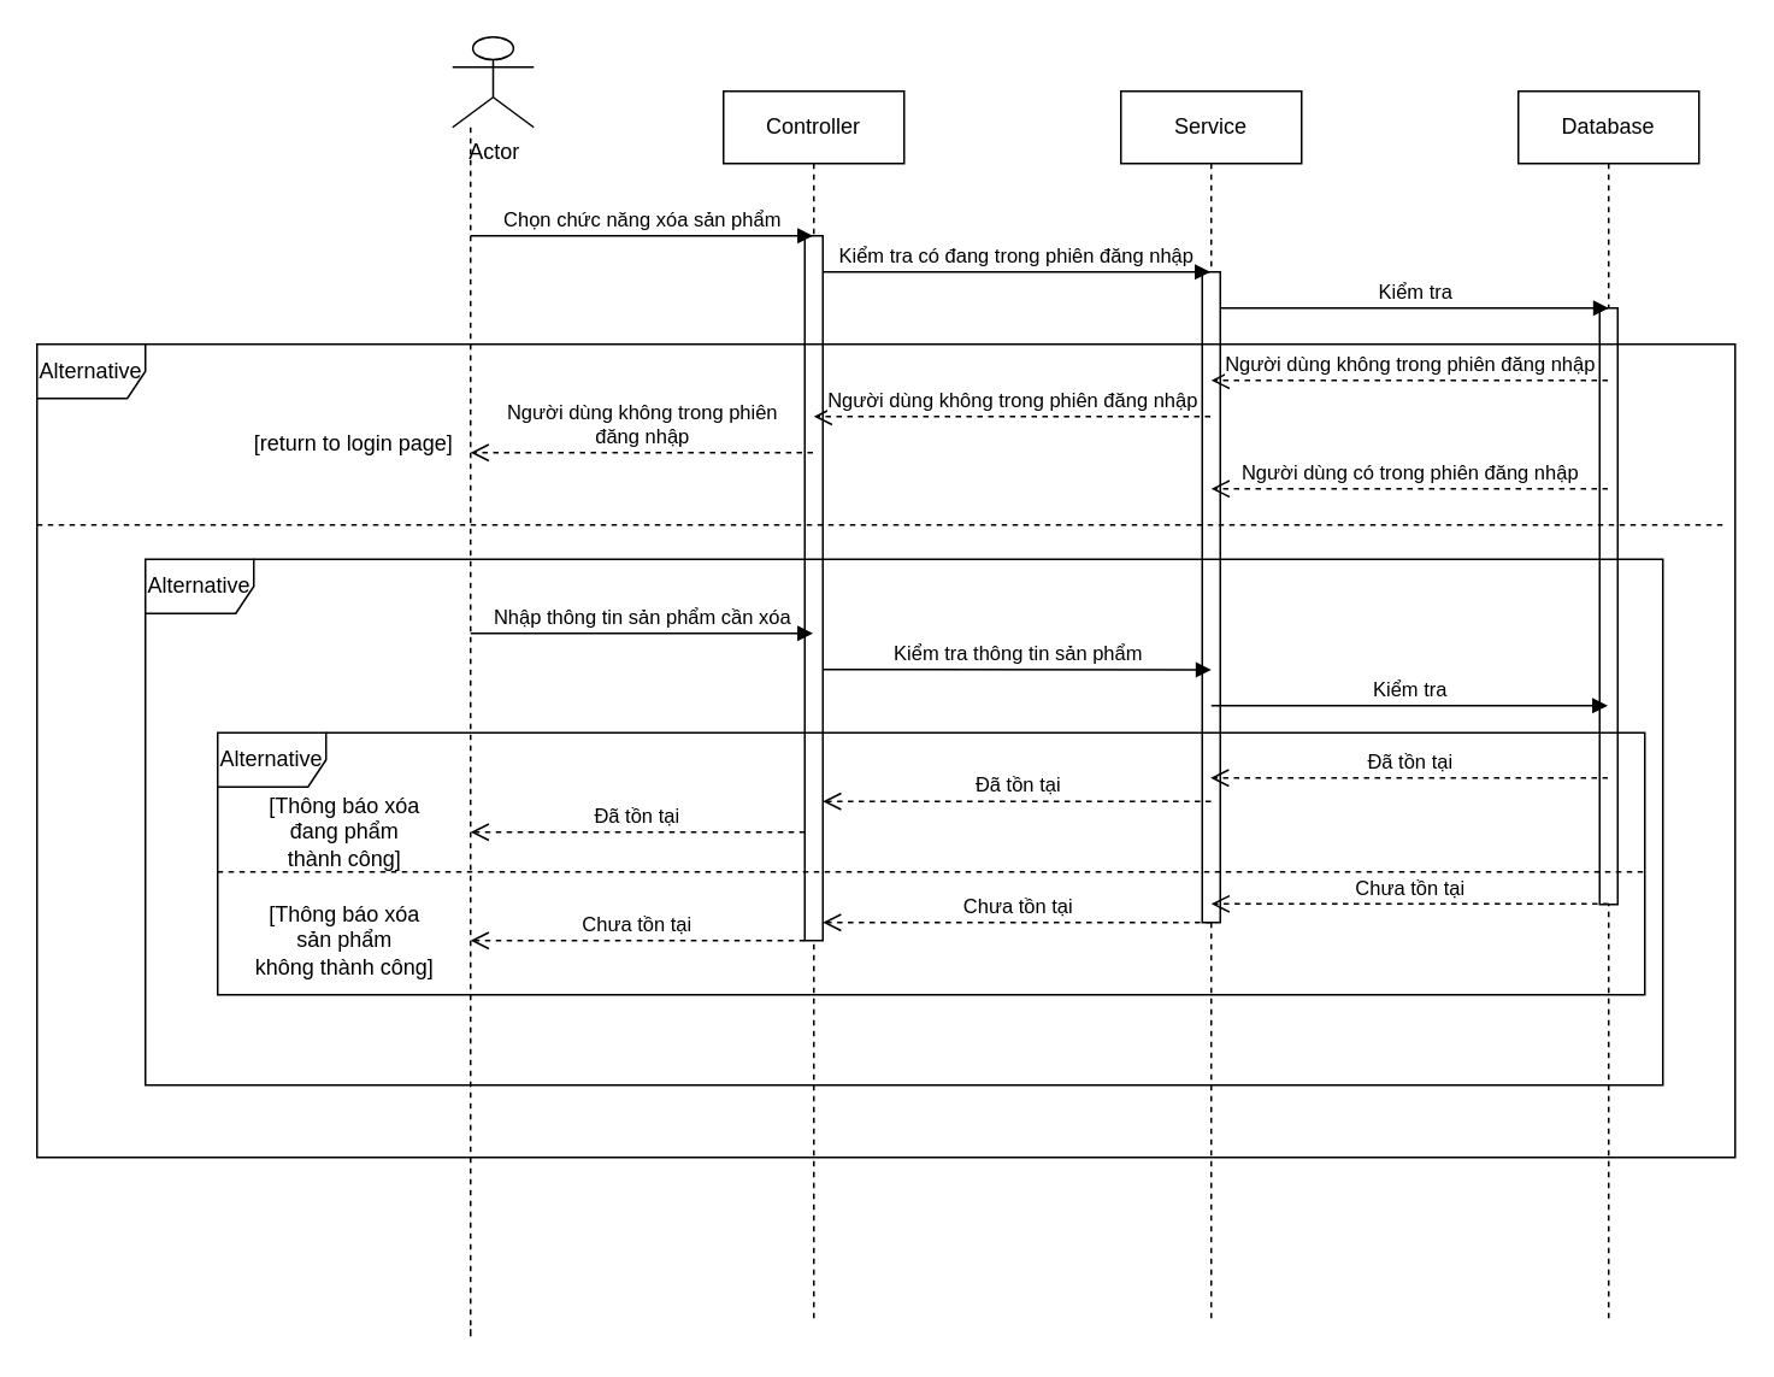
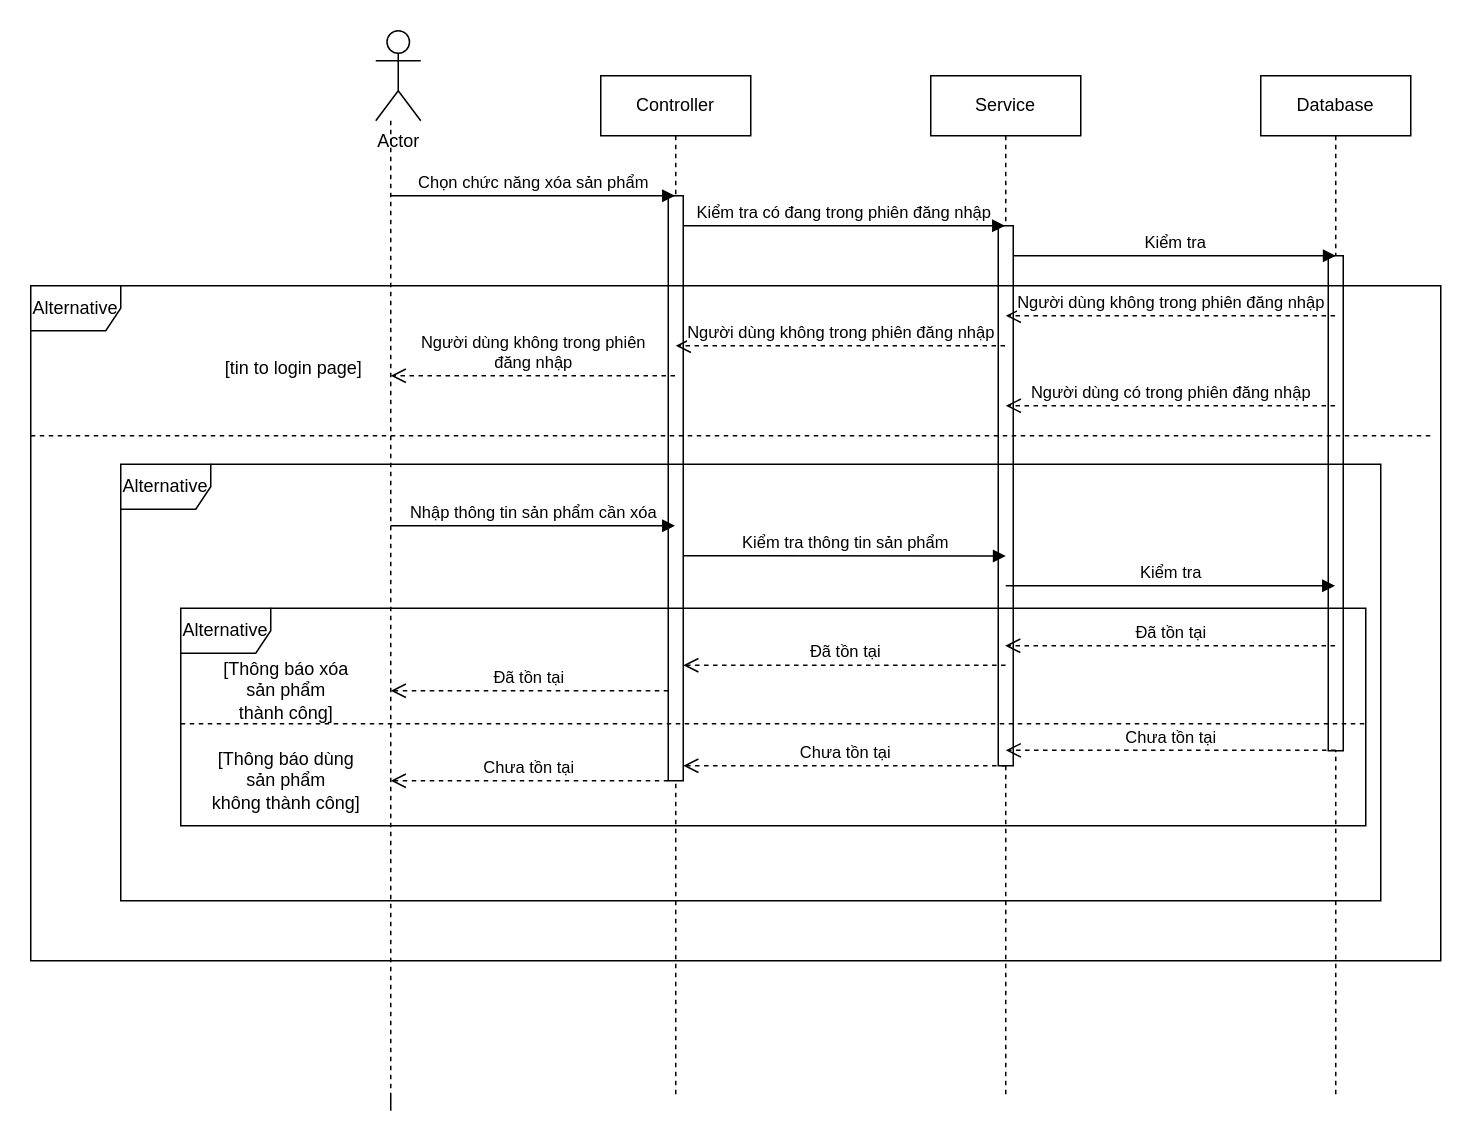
  <mxCell id="0" />
  <mxCell id="1" parent="0" />
  <mxCell id="2" value="Controller" style="shape=umlLifeline;perimeter=lifelinePerimeter;whiteSpace=wrap;html=1;container=1;dropTarget=0;collapsible=0;recursiveResize=0;outlineConnect=0;portConstraint=eastwest;newEdgeStyle={&quot;curved&quot;:0,&quot;rounded&quot;:0};" parent="1" vertex="1"><mxGeometry x="400" y="50" width="100" height="680" as="geometry" /></mxCell>
  <mxCell id="3" value="" style="html=1;points=[[0,0,0,0,5],[0,1,0,0,-5],[1,0,0,0,5],[1,1,0,0,-5]];perimeter=orthogonalPerimeter;outlineConnect=0;targetShapes=umlLifeline;portConstraint=eastwest;newEdgeStyle={&quot;curved&quot;:0,&quot;rounded&quot;:0};" parent="2" vertex="1"><mxGeometry x="45" y="80" width="10" height="390" as="geometry" /></mxCell>
  <mxCell id="4" style="edgeStyle=orthogonalEdgeStyle;rounded=0;orthogonalLoop=1;jettySize=auto;html=1;dashed=1;endArrow=none;startFill=0;" parent="1" source="5" edge="1"><mxGeometry relative="1" as="geometry"><mxPoint x="260" y="730" as="targetPoint" /><Array as="points"><mxPoint x="260" y="740" /><mxPoint x="260" y="740" /></Array></mxGeometry></mxCell>
- <mxCell id="5" value="Actor" style="shape=umlActor;verticalLabelPosition=bottom;verticalAlign=top;html=1;" parent="1" vertex="1"><mxGeometry x="250" y="20" width="45" height="50" as="geometry" /></mxCell>
+ <mxCell id="5" value="Actor" style="shape=umlActor;verticalLabelPosition=bottom;verticalAlign=top;html=1;" parent="1" vertex="1"><mxGeometry x="250" y="20" width="30" height="60" as="geometry" /></mxCell>
  <mxCell id="6" value="Service" style="shape=umlLifeline;perimeter=lifelinePerimeter;whiteSpace=wrap;html=1;container=1;dropTarget=0;collapsible=0;recursiveResize=0;outlineConnect=0;portConstraint=eastwest;newEdgeStyle={&quot;curved&quot;:0,&quot;rounded&quot;:0};" parent="1" vertex="1"><mxGeometry x="620" y="50" width="100" height="680" as="geometry" /></mxCell>
  <mxCell id="7" value="" style="html=1;points=[[0,0,0,0,5],[0,1,0,0,-5],[1,0,0,0,5],[1,1,0,0,-5]];perimeter=orthogonalPerimeter;outlineConnect=0;targetShapes=umlLifeline;portConstraint=eastwest;newEdgeStyle={&quot;curved&quot;:0,&quot;rounded&quot;:0};" parent="6" vertex="1"><mxGeometry x="45" y="100" width="10" height="360" as="geometry" /></mxCell>
  <mxCell id="8" value="Database" style="shape=umlLifeline;perimeter=lifelinePerimeter;whiteSpace=wrap;html=1;container=1;dropTarget=0;collapsible=0;recursiveResize=0;outlineConnect=0;portConstraint=eastwest;newEdgeStyle={&quot;curved&quot;:0,&quot;rounded&quot;:0};" parent="1" vertex="1"><mxGeometry x="840" y="50" width="100" height="680" as="geometry" /></mxCell>
  <mxCell id="9" value="" style="html=1;points=[[0,0,0,0,5],[0,1,0,0,-5],[1,0,0,0,5],[1,1,0,0,-5]];perimeter=orthogonalPerimeter;outlineConnect=0;targetShapes=umlLifeline;portConstraint=eastwest;newEdgeStyle={&quot;curved&quot;:0,&quot;rounded&quot;:0};" parent="8" vertex="1"><mxGeometry x="45" y="120" width="10" height="330" as="geometry" /></mxCell>
  <mxCell id="10" value="Chọn chức năng xóa sản phẩm" style="html=1;verticalAlign=bottom;endArrow=block;curved=0;rounded=0;" parent="1" edge="1"><mxGeometry width="80" relative="1" as="geometry"><mxPoint x="260" y="130" as="sourcePoint" /><mxPoint x="449.5" y="130" as="targetPoint" /><Array as="points"><mxPoint x="330" y="130" /></Array></mxGeometry></mxCell>
  <mxCell id="11" value="Kiểm tra có đang trong phiên đăng nhập" style="html=1;verticalAlign=bottom;endArrow=block;curved=0;rounded=0;" parent="1" source="3" target="6" edge="1"><mxGeometry width="80" relative="1" as="geometry"><mxPoint x="470" y="150" as="sourcePoint" /><mxPoint x="639.5" y="150" as="targetPoint" /><Array as="points"><mxPoint x="520" y="150" /></Array></mxGeometry></mxCell>
  <mxCell id="12" value="Kiểm tra" style="html=1;verticalAlign=bottom;endArrow=block;curved=0;rounded=0;" parent="1" source="7" edge="1"><mxGeometry width="80" relative="1" as="geometry"><mxPoint x="680" y="170" as="sourcePoint" /><mxPoint x="890" y="170" as="targetPoint" /><Array as="points"><mxPoint x="740" y="170" /></Array></mxGeometry></mxCell>
  <mxCell id="13" value="Người dùng không trong phiên đăng nhập" style="html=1;verticalAlign=bottom;endArrow=open;dashed=1;endSize=8;curved=0;rounded=0;" parent="1" edge="1"><mxGeometry relative="1" as="geometry"><mxPoint x="889.5" y="210" as="sourcePoint" /><mxPoint x="670" y="210" as="targetPoint" /></mxGeometry></mxCell>
  <mxCell id="14" value="Người dùng không trong phiên đăng nhập" style="html=1;verticalAlign=bottom;endArrow=open;dashed=1;endSize=8;curved=0;rounded=0;" parent="1" edge="1"><mxGeometry relative="1" as="geometry"><mxPoint x="669.5" y="230" as="sourcePoint" /><mxPoint x="450" y="230" as="targetPoint" /></mxGeometry></mxCell>
  <mxCell id="15" value="Người dùng không trong phiên&lt;div&gt;đăng nhập&lt;/div&gt;" style="html=1;verticalAlign=bottom;endArrow=open;dashed=1;endSize=8;curved=0;rounded=0;" parent="1" edge="1"><mxGeometry relative="1" as="geometry"><mxPoint x="449.5" y="250" as="sourcePoint" /><mxPoint x="260" y="250" as="targetPoint" /></mxGeometry></mxCell>
  <mxCell id="16" value="Alternative" style="shape=umlFrame;whiteSpace=wrap;html=1;pointerEvents=0;" parent="1" vertex="1"><mxGeometry x="20" y="190" width="940" height="450" as="geometry" /></mxCell>
- <mxCell id="17" value="[return to login page]" style="text;html=1;align=center;verticalAlign=middle;resizable=0;points=[];autosize=1;strokeColor=none;fillColor=none;" parent="1" vertex="1"><mxGeometry x="130" y="230" width="130" height="30" as="geometry" /></mxCell>
+ <mxCell id="17" value="[tin to login page]" style="text;html=1;align=center;verticalAlign=middle;resizable=0;points=[];autosize=1;strokeColor=none;fillColor=none;" parent="1" vertex="1"><mxGeometry x="130" y="230" width="130" height="30" as="geometry" /></mxCell>
  <mxCell id="18" value="" style="line;strokeWidth=1;fillColor=none;align=left;verticalAlign=middle;spacingTop=-1;spacingLeft=3;spacingRight=3;rotatable=0;labelPosition=right;points=[];portConstraint=eastwest;strokeColor=inherit;dashed=1;" parent="1" vertex="1"><mxGeometry x="20" y="286" width="935" height="8" as="geometry" /></mxCell>
  <mxCell id="19" value="Người dùng có trong phiên đăng nhập" style="html=1;verticalAlign=bottom;endArrow=open;dashed=1;endSize=8;curved=0;rounded=0;" parent="1" source="8" edge="1"><mxGeometry relative="1" as="geometry"><mxPoint x="750" y="270" as="sourcePoint" /><mxPoint x="670" y="270" as="targetPoint" /></mxGeometry></mxCell>
  <mxCell id="20" value="Alternative" style="shape=umlFrame;whiteSpace=wrap;html=1;pointerEvents=0;" parent="1" vertex="1"><mxGeometry x="80" y="309" width="840" height="291" as="geometry" /></mxCell>
  <mxCell id="21" value="Nhập thông tin sản phẩm cần xóa" style="html=1;verticalAlign=bottom;endArrow=block;curved=0;rounded=0;" parent="1" edge="1"><mxGeometry x="0.003" width="80" relative="1" as="geometry"><mxPoint x="260" y="350" as="sourcePoint" /><mxPoint x="449.5" y="350" as="targetPoint" /><Array as="points"><mxPoint x="340" y="350" /></Array><mxPoint as="offset" /></mxGeometry></mxCell>
  <mxCell id="22" value="Kiểm tra thông tin sản phẩm" style="html=1;verticalAlign=bottom;endArrow=block;curved=0;rounded=0;entryX=0.5;entryY=0.493;entryDx=0;entryDy=0;entryPerimeter=0;" parent="1" edge="1"><mxGeometry width="80" relative="1" as="geometry"><mxPoint x="455" y="370" as="sourcePoint" /><mxPoint x="670" y="370.17" as="targetPoint" /><Array as="points"><mxPoint x="500" y="370" /></Array></mxGeometry></mxCell>
  <mxCell id="23" value="Kiểm tra" style="html=1;verticalAlign=bottom;endArrow=block;curved=0;rounded=0;" parent="1" edge="1"><mxGeometry width="80" relative="1" as="geometry"><mxPoint x="670" y="390" as="sourcePoint" /><mxPoint x="889.5" y="390" as="targetPoint" /><Array as="points"><mxPoint x="735" y="390" /></Array></mxGeometry></mxCell>
  <mxCell id="24" value="Alternative" style="shape=umlFrame;whiteSpace=wrap;html=1;pointerEvents=0;" parent="1" vertex="1"><mxGeometry x="120" y="405" width="790" height="145" as="geometry" /></mxCell>
  <mxCell id="25" value="Đã tồn tại" style="html=1;verticalAlign=bottom;endArrow=open;dashed=1;endSize=8;curved=0;rounded=0;" parent="1" edge="1"><mxGeometry relative="1" as="geometry"><mxPoint x="889.5" y="430" as="sourcePoint" /><mxPoint x="669.63" y="430" as="targetPoint" /></mxGeometry></mxCell>
  <mxCell id="26" value="Đã tồn tại" style="html=1;verticalAlign=bottom;endArrow=open;dashed=1;endSize=8;curved=0;rounded=0;" parent="1" edge="1"><mxGeometry relative="1" as="geometry"><mxPoint x="669.87" y="443" as="sourcePoint" /><mxPoint x="455" y="443" as="targetPoint" /></mxGeometry></mxCell>
  <mxCell id="27" value="Đã tồn tại" style="html=1;verticalAlign=bottom;endArrow=open;dashed=1;endSize=8;curved=0;rounded=0;" parent="1" source="3" edge="1"><mxGeometry relative="1" as="geometry"><mxPoint x="420" y="460" as="sourcePoint" /><mxPoint x="260" y="460" as="targetPoint" /></mxGeometry></mxCell>
- <mxCell id="28" value="[Thông báo xóa&lt;div&gt;đang phẩm&lt;/div&gt;&lt;div&gt;thành công]&lt;/div&gt;" style="text;html=1;align=center;verticalAlign=middle;resizable=0;points=[];autosize=1;strokeColor=none;fillColor=none;" parent="1" vertex="1"><mxGeometry x="135" y="430" width="110" height="60" as="geometry" /></mxCell>
+ <mxCell id="28" value="[Thông báo xóa&lt;div&gt;sản phẩm&lt;/div&gt;&lt;div&gt;thành công]&lt;/div&gt;" style="text;html=1;align=center;verticalAlign=middle;resizable=0;points=[];autosize=1;strokeColor=none;fillColor=none;" parent="1" vertex="1"><mxGeometry x="135" y="430" width="110" height="60" as="geometry" /></mxCell>
  <mxCell id="29" value="" style="line;strokeWidth=1;fillColor=none;align=left;verticalAlign=middle;spacingTop=-1;spacingLeft=3;spacingRight=3;rotatable=0;labelPosition=right;points=[];portConstraint=eastwest;strokeColor=inherit;dashed=1;" parent="1" vertex="1"><mxGeometry x="120" y="478" width="790" height="8" as="geometry" /></mxCell>
  <mxCell id="30" value="Chưa tồn tại" style="html=1;verticalAlign=bottom;endArrow=open;dashed=1;endSize=8;curved=0;rounded=0;" parent="1" edge="1"><mxGeometry relative="1" as="geometry"><mxPoint x="889.87" y="499.7" as="sourcePoint" /><mxPoint x="670" y="499.7" as="targetPoint" /></mxGeometry></mxCell>
  <mxCell id="31" value="Chưa tồn tại" style="html=1;verticalAlign=bottom;endArrow=open;dashed=1;endSize=8;curved=0;rounded=0;" parent="1" target="3" edge="1"><mxGeometry relative="1" as="geometry"><mxPoint x="669.87" y="510" as="sourcePoint" /><mxPoint x="460" y="510" as="targetPoint" /></mxGeometry></mxCell>
  <mxCell id="32" value="Chưa tồn tại" style="html=1;verticalAlign=bottom;endArrow=open;dashed=1;endSize=8;curved=0;rounded=0;" parent="1" edge="1"><mxGeometry relative="1" as="geometry"><mxPoint x="445" y="520" as="sourcePoint" /><mxPoint x="260" y="520" as="targetPoint" /></mxGeometry></mxCell>
- <mxCell id="33" value="[Thông báo xóa&lt;div&gt;sản phẩm&lt;/div&gt;&lt;div&gt;không thành công]&lt;/div&gt;" style="text;html=1;align=center;verticalAlign=middle;resizable=0;points=[];autosize=1;strokeColor=none;fillColor=none;" parent="1" vertex="1"><mxGeometry x="130" y="490" width="120" height="60" as="geometry" /></mxCell>
+ <mxCell id="33" value="[Thông báo dùng&lt;div&gt;sản phẩm&lt;/div&gt;&lt;div&gt;không thành công]&lt;/div&gt;" style="text;html=1;align=center;verticalAlign=middle;resizable=0;points=[];autosize=1;strokeColor=none;fillColor=none;" parent="1" vertex="1"><mxGeometry x="130" y="490" width="120" height="60" as="geometry" /></mxCell>
